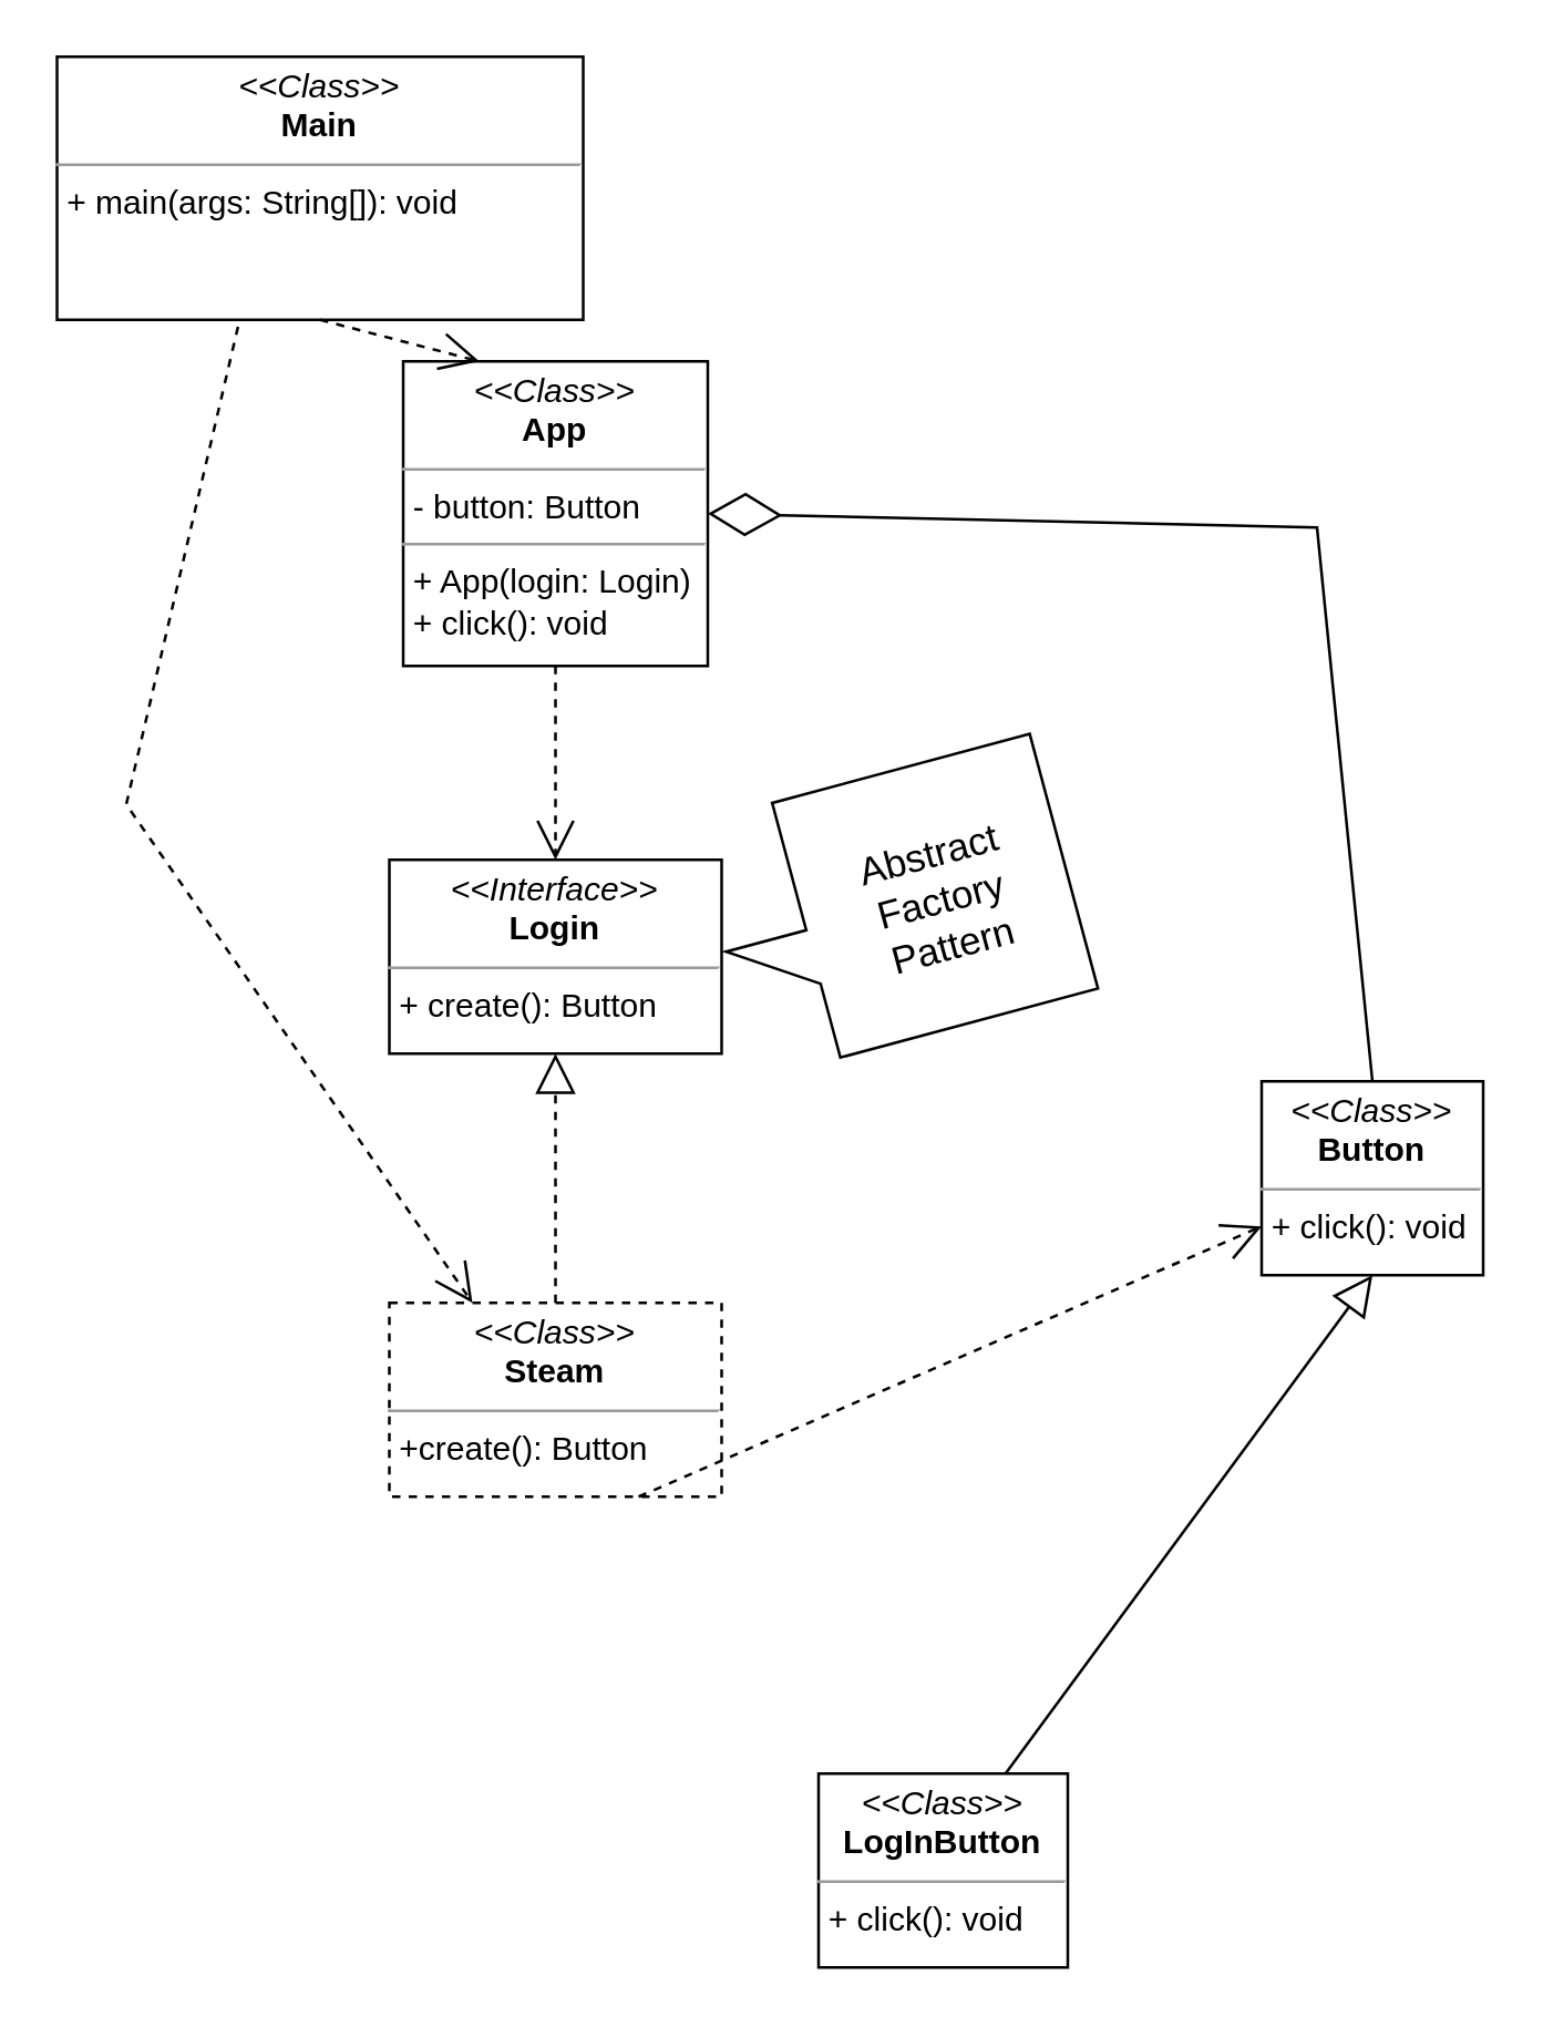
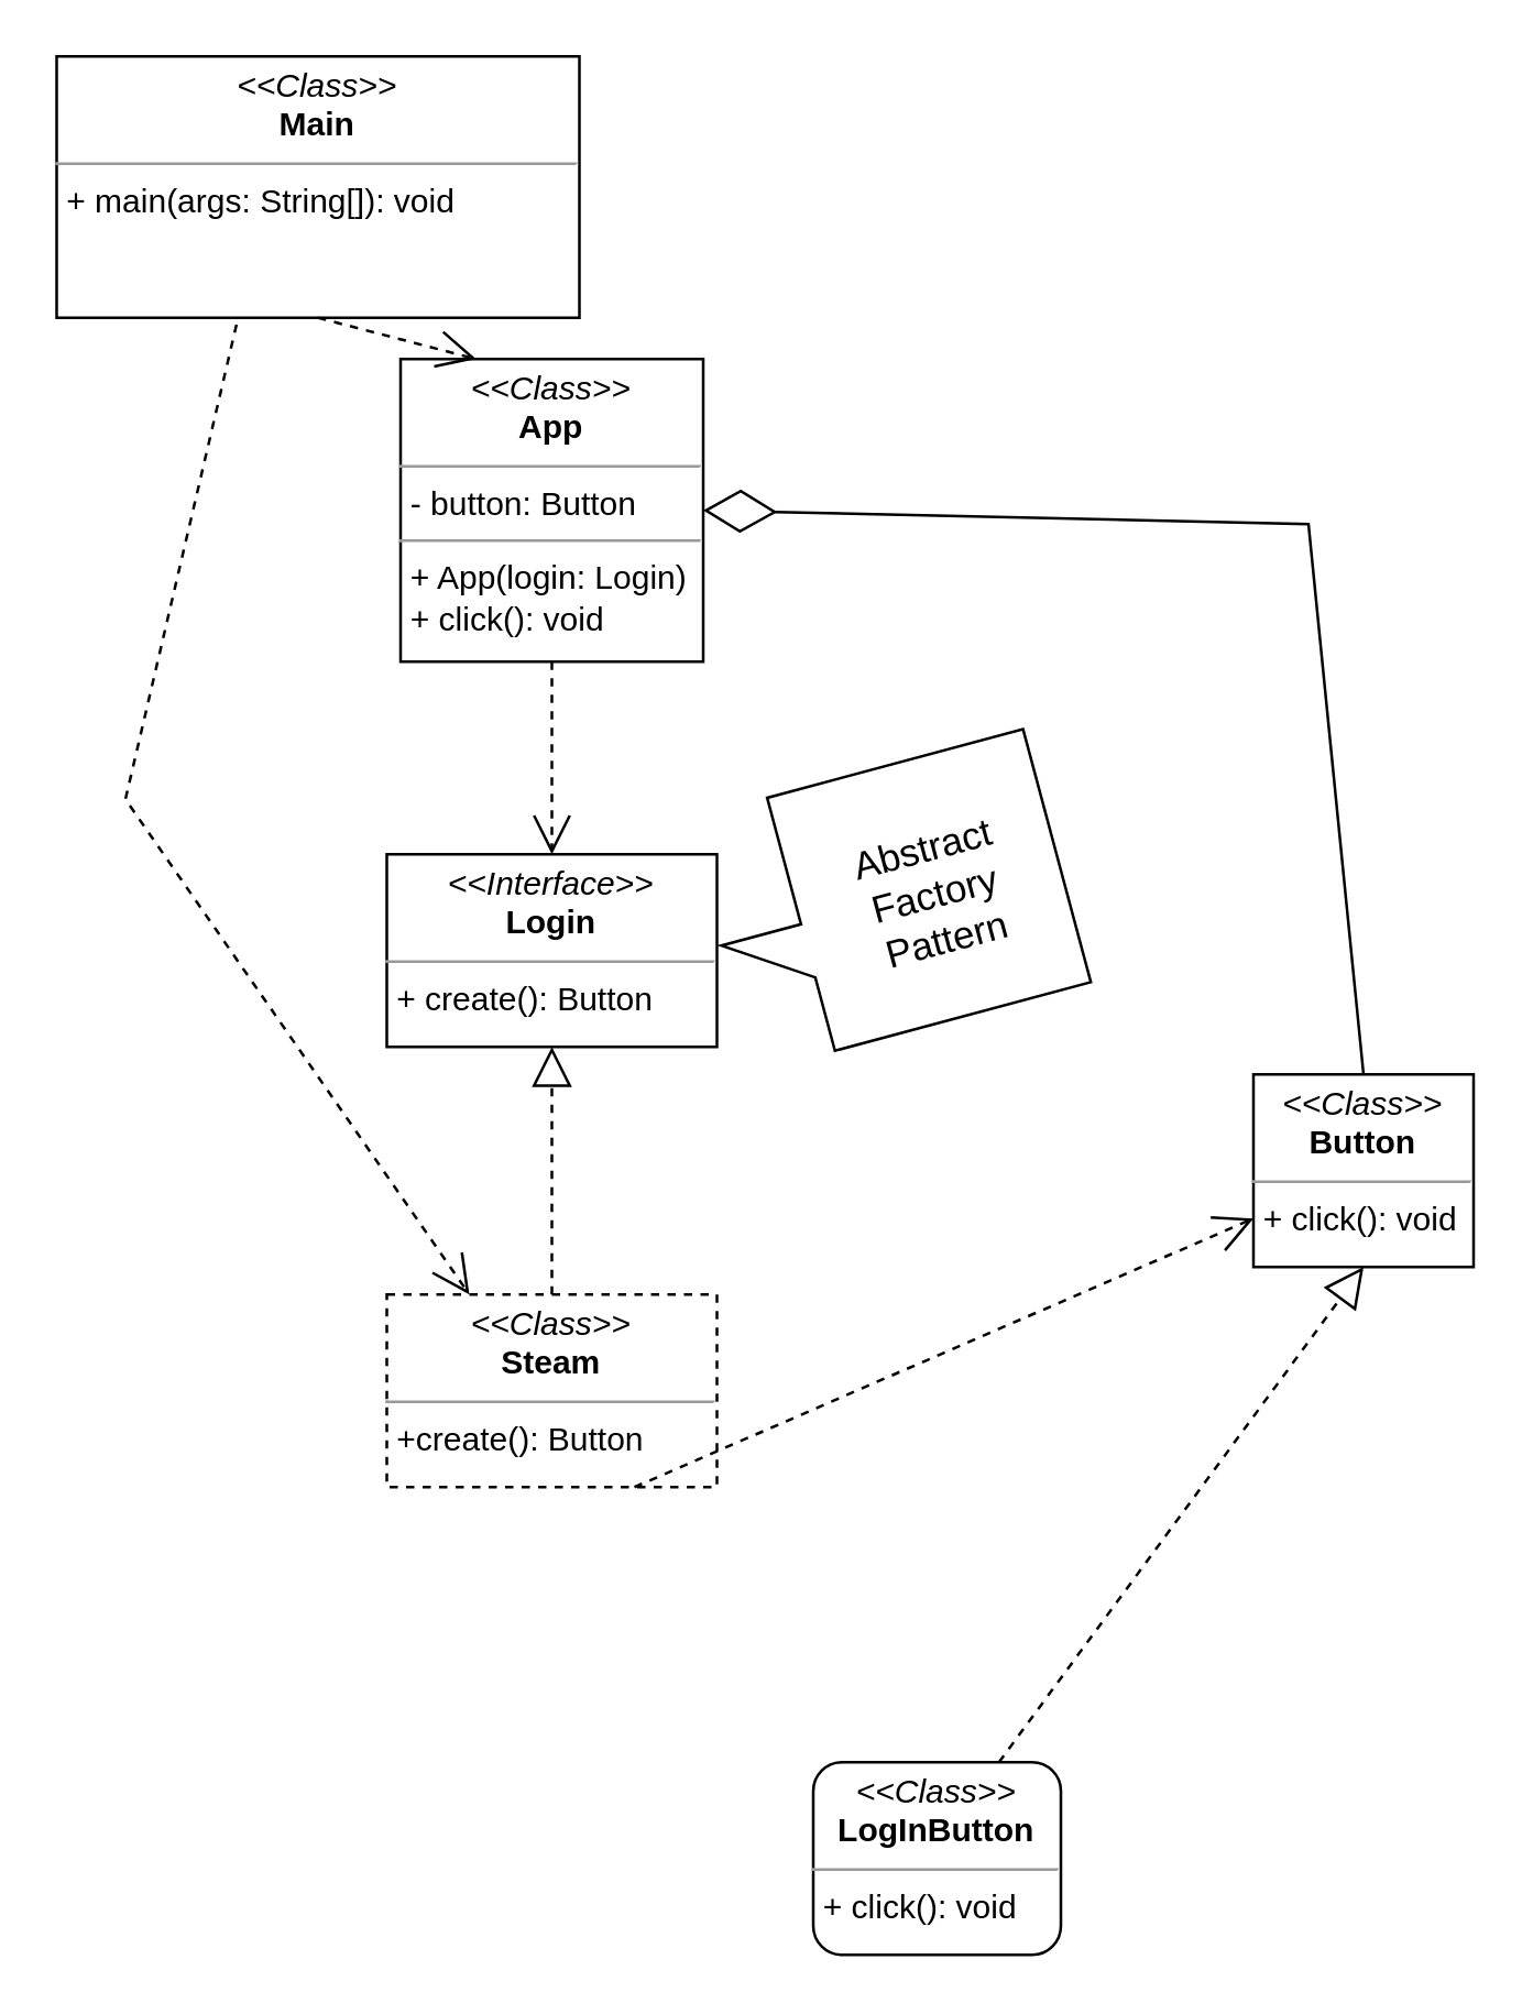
  <mxCell id="0" />
  <mxCell id="1" parent="0" />
  <mxCell id="2" value="&lt;p style=&quot;margin:0px;margin-top:4px;text-align:center;&quot;&gt;&lt;i&gt;&amp;lt;&amp;lt;Class&amp;gt;&amp;gt;&lt;/i&gt;&lt;br&gt;&lt;b&gt;Button&lt;/b&gt;&lt;/p&gt;&lt;hr size=&quot;1&quot;&gt;&lt;p style=&quot;margin:0px;margin-left:4px;&quot;&gt;+ click(): void&lt;br&gt;&lt;/p&gt;" style="verticalAlign=top;align=left;overflow=fill;fontSize=12;fontFamily=Helvetica;html=1;rounded=0;shadow=0;comic=0;labelBackgroundColor=none;strokeWidth=1" parent="1" vertex="1"><mxGeometry x="455" y="390" width="80" height="70" as="geometry" /></mxCell>
  <mxCell id="3" value="&lt;p style=&quot;margin:0px;margin-top:4px;text-align:center;&quot;&gt;&lt;i&gt;&amp;lt;&amp;lt;Class&amp;gt;&amp;gt;&lt;/i&gt;&lt;br&gt;&lt;b&gt;Main&lt;/b&gt;&lt;/p&gt;&lt;hr size=&quot;1&quot;&gt;&lt;p style=&quot;margin:0px;margin-left:4px;&quot;&gt;+ main(args: String[]): void&lt;/p&gt;" style="verticalAlign=top;align=left;overflow=fill;fontSize=12;fontFamily=Helvetica;html=1;rounded=0;shadow=0;comic=0;labelBackgroundColor=none;strokeWidth=1" vertex="1" parent="1"><mxGeometry x="20" y="20" width="190" height="95" as="geometry" /></mxCell>
  <mxCell id="4" value="&lt;p style=&quot;margin:0px;margin-top:4px;text-align:center;&quot;&gt;&lt;i&gt;&amp;lt;&amp;lt;Interface&amp;gt;&amp;gt;&lt;/i&gt;&lt;br&gt;&lt;b&gt;Login&lt;/b&gt;&lt;/p&gt;&lt;hr size=&quot;1&quot;&gt;&lt;p style=&quot;margin:0px;margin-left:4px;&quot;&gt;+ create(): Button&lt;br&gt;&lt;/p&gt;" style="verticalAlign=top;align=left;overflow=fill;fontSize=12;fontFamily=Helvetica;html=1;rounded=0;shadow=0;comic=0;labelBackgroundColor=none;strokeWidth=1" vertex="1" parent="1"><mxGeometry x="140" y="310" width="120" height="70" as="geometry" /></mxCell>
  <mxCell id="5" value="" style="shape=callout;whiteSpace=wrap;html=1;perimeter=calloutPerimeter;rotation=75;" vertex="1" parent="1"><mxGeometry x="275" y="263.71" width="95.17" height="126.29" as="geometry" /></mxCell>
  <mxCell id="6" value="&lt;font style=&quot;font-size: 14px;&quot;&gt;Abstract Factory Pattern&lt;/font&gt;" style="text;html=1;align=center;verticalAlign=middle;whiteSpace=wrap;rounded=0;rotation=-15;" vertex="1" parent="1"><mxGeometry x="306.5" y="304.86" width="65" height="40" as="geometry" /></mxCell>
  <mxCell id="7" value="&lt;p style=&quot;margin:0px;margin-top:4px;text-align:center;&quot;&gt;&lt;i&gt;&amp;lt;&amp;lt;Class&amp;gt;&amp;gt;&lt;/i&gt;&lt;br&gt;&lt;b&gt;Steam&lt;/b&gt;&lt;/p&gt;&lt;hr size=&quot;1&quot;&gt;&lt;p style=&quot;margin:0px;margin-left:4px;&quot;&gt;+create(): Button&lt;br&gt;&lt;/p&gt;" style="verticalAlign=top;align=left;overflow=fill;fontSize=12;fontFamily=Helvetica;html=1;rounded=0;shadow=0;comic=0;labelBackgroundColor=none;strokeWidth=1;dashed=1;" vertex="1" parent="1"><mxGeometry x="140" y="470" width="120" height="70" as="geometry" /></mxCell>
  <mxCell id="8" value="&lt;p style=&quot;margin:0px;margin-top:4px;text-align:center;&quot;&gt;&lt;i&gt;&amp;lt;&amp;lt;Class&amp;gt;&amp;gt;&lt;/i&gt;&lt;br&gt;&lt;b&gt;App&lt;/b&gt;&lt;br&gt;&lt;/p&gt;&lt;hr size=&quot;1&quot;&gt;&lt;p style=&quot;margin:0px;margin-left:4px;&quot;&gt;-&amp;nbsp;&lt;span style=&quot;background-color: initial;&quot;&gt;button: Button&lt;/span&gt;&lt;br&gt;&lt;/p&gt;&lt;hr size=&quot;1&quot;&gt;&lt;p style=&quot;margin:0px;margin-left:4px;&quot;&gt;+ App(login: Login)&lt;/p&gt;&lt;p style=&quot;margin:0px;margin-left:4px;&quot;&gt;+ click(): void&lt;/p&gt;" style="verticalAlign=top;align=left;overflow=fill;fontSize=12;fontFamily=Helvetica;html=1;rounded=0;shadow=0;comic=0;labelBackgroundColor=none;strokeWidth=1" vertex="1" parent="1"><mxGeometry x="145" y="130" width="110" height="110" as="geometry" /></mxCell>
- <mxCell id="9" value="&lt;p style=&quot;margin:0px;margin-top:4px;text-align:center;&quot;&gt;&lt;i&gt;&amp;lt;&amp;lt;Class&amp;gt;&amp;gt;&lt;/i&gt;&lt;br&gt;&lt;b&gt;LogInButton&lt;/b&gt;&lt;/p&gt;&lt;hr size=&quot;1&quot;&gt;&lt;p style=&quot;margin:0px;margin-left:4px;&quot;&gt;+ click(): void&lt;br&gt;&lt;/p&gt;" style="verticalAlign=top;align=left;overflow=fill;fontSize=12;fontFamily=Helvetica;html=1;rounded=0;shadow=0;comic=0;labelBackgroundColor=none;strokeWidth=1" vertex="1" parent="1"><mxGeometry x="295" y="640" width="90" height="70" as="geometry" /></mxCell>
+ <mxCell id="9" value="&lt;p style=&quot;margin:0px;margin-top:4px;text-align:center;&quot;&gt;&lt;i&gt;&amp;lt;&amp;lt;Class&amp;gt;&amp;gt;&lt;/i&gt;&lt;br&gt;&lt;b&gt;LogInButton&lt;/b&gt;&lt;/p&gt;&lt;hr size=&quot;1&quot;&gt;&lt;p style=&quot;margin:0px;margin-left:4px;&quot;&gt;+ click(): void&lt;br&gt;&lt;/p&gt;" style="verticalAlign=top;align=left;overflow=fill;fontSize=12;fontFamily=Helvetica;html=1;shadow=0;comic=0;labelBackgroundColor=none;strokeWidth=1;rounded=1;" vertex="1" parent="1"><mxGeometry x="295" y="640" width="90" height="70" as="geometry" /></mxCell>
  <mxCell id="10" value="" style="endArrow=diamondThin;endFill=0;endSize=24;html=1;rounded=0;entryX=1;entryY=0.5;entryDx=0;entryDy=0;exitX=0.5;exitY=0;exitDx=0;exitDy=0;" edge="1" parent="1" source="2" target="8"><mxGeometry width="160" relative="1" as="geometry"><mxPoint x="25" y="220" as="sourcePoint" /><mxPoint x="185" y="220" as="targetPoint" /><Array as="points"><mxPoint x="475" y="190" /></Array></mxGeometry></mxCell>
  <mxCell id="11" value="" style="endArrow=open;endSize=12;dashed=1;html=1;rounded=0;exitX=0.344;exitY=1.026;exitDx=0;exitDy=0;exitPerimeter=0;entryX=0.25;entryY=0;entryDx=0;entryDy=0;" edge="1" parent="1" source="3" target="7"><mxGeometry x="0.053" y="-87" width="160" relative="1" as="geometry"><mxPoint x="25" y="220" as="sourcePoint" /><mxPoint x="55" y="380" as="targetPoint" /><Array as="points"><mxPoint x="45" y="290" /></Array><mxPoint as="offset" /></mxGeometry></mxCell>
  <mxCell id="12" value="" style="endArrow=open;endSize=12;dashed=1;html=1;rounded=0;exitX=0.5;exitY=1;exitDx=0;exitDy=0;entryX=0.25;entryY=0;entryDx=0;entryDy=0;" edge="1" parent="1" source="3" target="8"><mxGeometry width="160" relative="1" as="geometry"><mxPoint x="25" y="220" as="sourcePoint" /><mxPoint x="185" y="220" as="targetPoint" /></mxGeometry></mxCell>
  <mxCell id="13" value="" style="endArrow=open;endSize=12;dashed=1;html=1;rounded=0;exitX=0.5;exitY=1;exitDx=0;exitDy=0;entryX=0.5;entryY=0;entryDx=0;entryDy=0;" edge="1" parent="1" source="8" target="4"><mxGeometry x="0.429" y="75" width="160" relative="1" as="geometry"><mxPoint x="125" y="100" as="sourcePoint" /><mxPoint x="183" y="140" as="targetPoint" /><mxPoint as="offset" /></mxGeometry></mxCell>
  <mxCell id="14" value="" style="endArrow=block;dashed=1;endFill=0;endSize=12;html=1;rounded=0;entryX=0.5;entryY=1;entryDx=0;entryDy=0;exitX=0.5;exitY=0;exitDx=0;exitDy=0;" edge="1" parent="1" source="7" target="4"><mxGeometry width="160" relative="1" as="geometry"><mxPoint x="25" y="220" as="sourcePoint" /><mxPoint x="185" y="220" as="targetPoint" /></mxGeometry></mxCell>
- <mxCell id="15" value="" style="endArrow=block;dashed=0;endFill=0;endSize=12;html=1;rounded=0;entryX=0.5;entryY=1;entryDx=0;entryDy=0;exitX=0.75;exitY=0;exitDx=0;exitDy=0;" edge="1" parent="1" source="9" target="2"><mxGeometry width="160" relative="1" as="geometry"><mxPoint x="210" y="480" as="sourcePoint" /><mxPoint x="210" y="390" as="targetPoint" /><Array as="points" /></mxGeometry></mxCell>
+ <mxCell id="15" value="" style="endArrow=block;dashed=1;endFill=0;endSize=12;html=1;rounded=0;entryX=0.5;entryY=1;entryDx=0;entryDy=0;exitX=0.75;exitY=0;exitDx=0;exitDy=0;" edge="1" parent="1" source="9" target="2"><mxGeometry width="160" relative="1" as="geometry"><mxPoint x="210" y="480" as="sourcePoint" /><mxPoint x="210" y="390" as="targetPoint" /><Array as="points" /></mxGeometry></mxCell>
  <mxCell id="16" value="" style="endArrow=open;endSize=12;dashed=1;html=1;rounded=0;exitX=0.75;exitY=1;exitDx=0;exitDy=0;" edge="1" parent="1" source="7" target="2"><mxGeometry x="0.429" y="75" width="160" relative="1" as="geometry"><mxPoint x="210" y="250" as="sourcePoint" /><mxPoint x="210" y="320" as="targetPoint" /><mxPoint as="offset" /></mxGeometry></mxCell>
